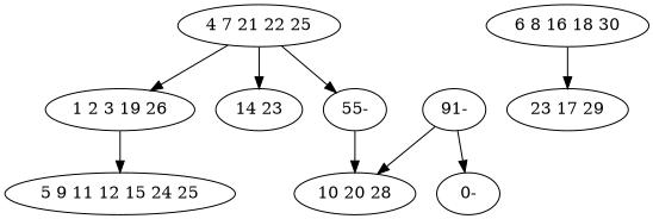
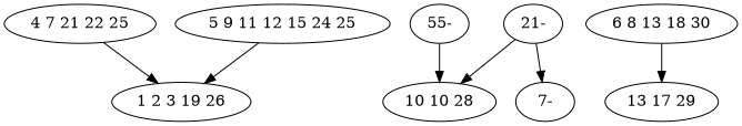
  digraph {
    n1 [label="4 7 21 22 25"]
    n2 [label="55-"]
    n3 [label="1 2 3 19 26"]
-   n4 [label="14 23"]
-   n5 [label="10 20 28"]
+   n5 [label="10 10 28"]
    n6 [label="5 9 11 12 15 24 25"]
-   n7 [label="91-"]
-   n8 [label="0-"]
-   n9 [label="6 8 16 18 30"]
-   n10 [label="23 17 29"]
-   n1 -> n2
+   n7 [label="21-"]
+   n8 [label="7-"]
+   n9 [label="6 8 13 18 30"]
+   n10 [label="13 17 29"]
    n1 -> n3
-   n1 -> n4
    n2 -> n5
-   n3 -> n6
+   n6 -> n3
    n7 -> n5
    n7 -> n8
    n9 -> n10
  }
